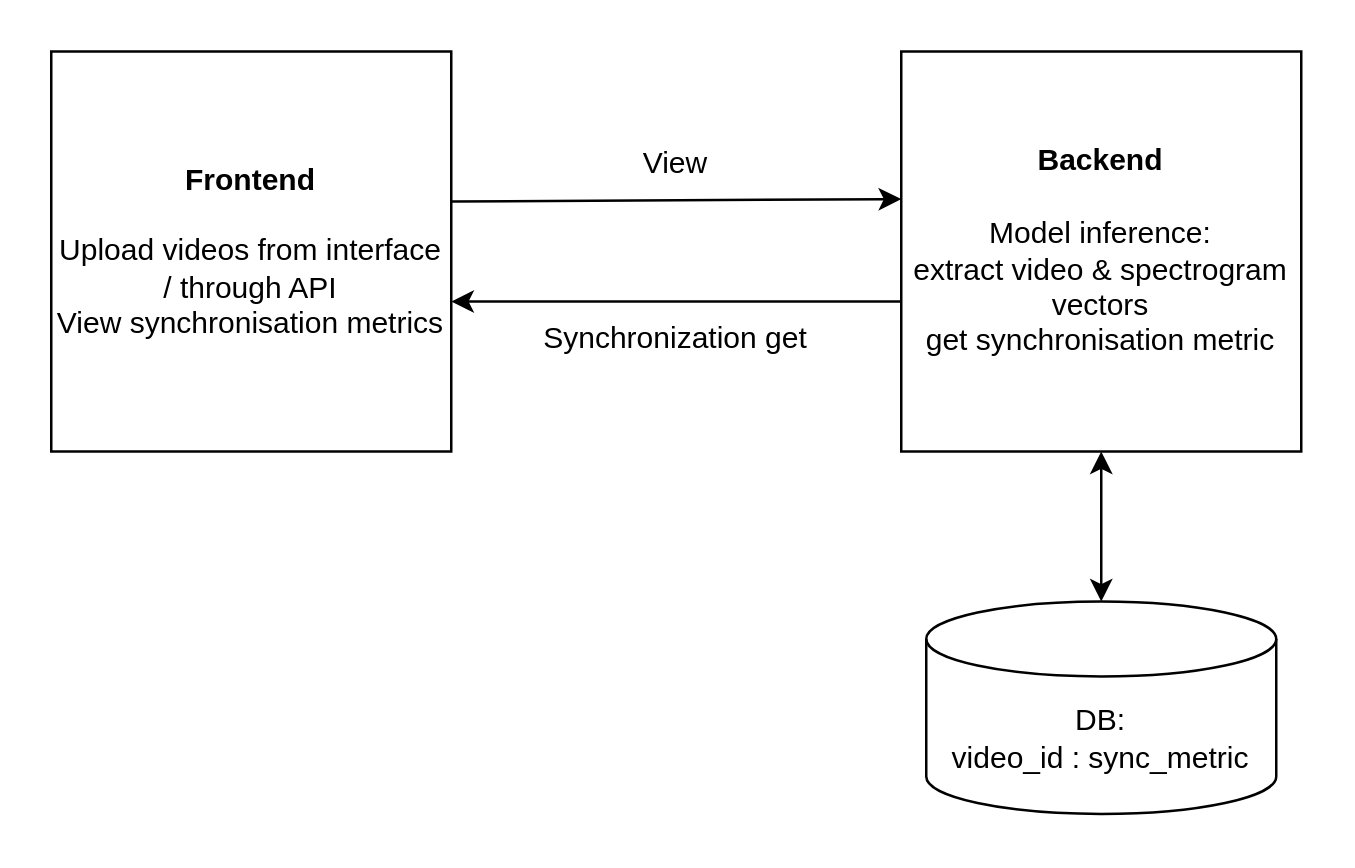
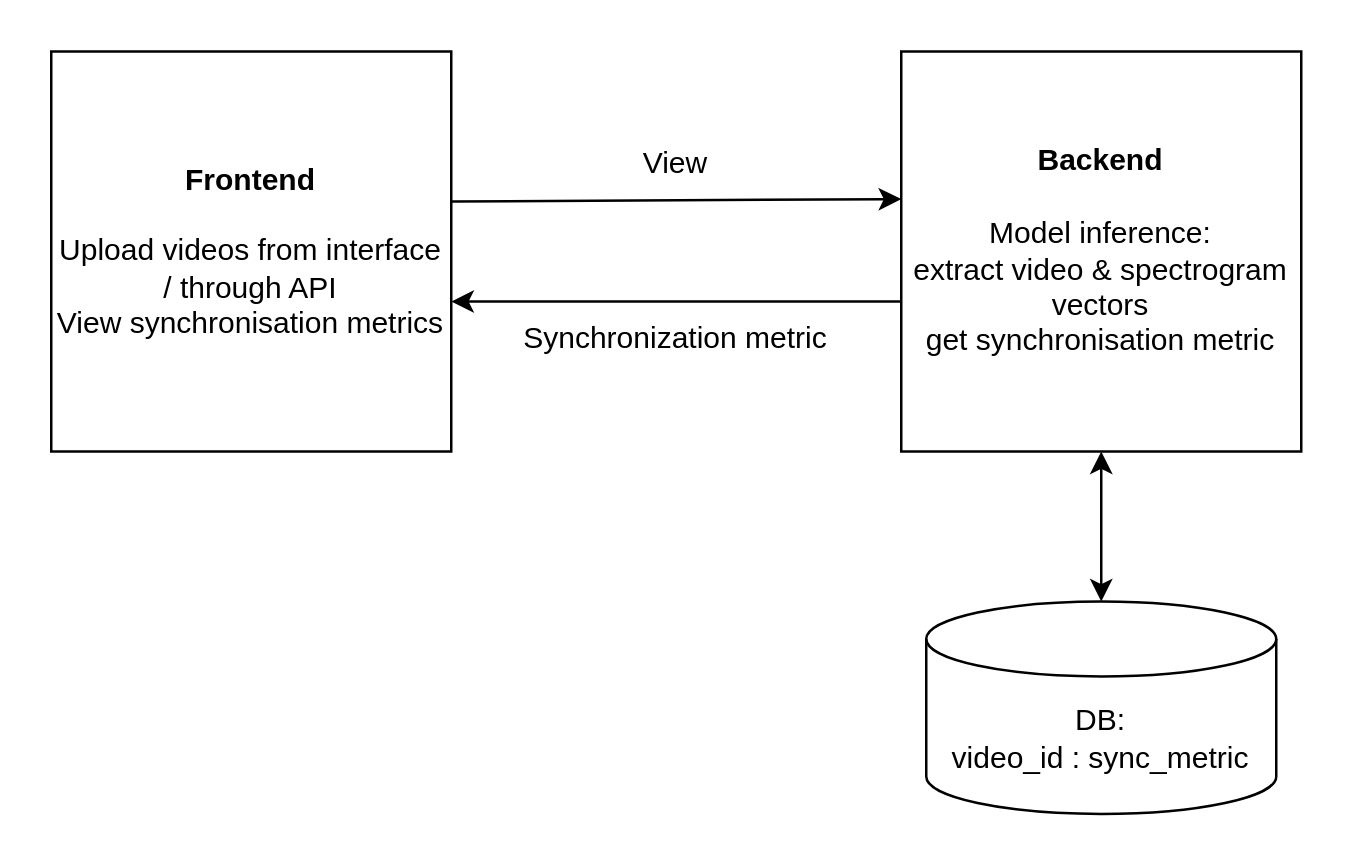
  <mxCell id="0" />
  <mxCell id="1" parent="0" />
  <mxCell id="2" value="&lt;b&gt;Backend&lt;br&gt;&lt;/b&gt;&lt;br&gt;Model inference:&lt;br&gt;extract video &amp;amp; spectrogram vectors&lt;br&gt;get synchronisation metric" style="whiteSpace=wrap;html=1;aspect=fixed;" vertex="1" parent="1"><mxGeometry x="360" y="20" width="160" height="160" as="geometry" /></mxCell>
  <mxCell id="3" value="DB:&lt;br&gt;video_id : sync_metric" style="shape=cylinder3;whiteSpace=wrap;html=1;boundedLbl=1;backgroundOutline=1;size=15;" vertex="1" parent="1"><mxGeometry x="370" y="240" width="140" height="85" as="geometry" /></mxCell>
  <mxCell id="4" value="" style="endArrow=classic;html=1;rounded=0;entryX=0;entryY=0.369;entryDx=0;entryDy=0;entryPerimeter=0;" edge="1" parent="1" target="2"><mxGeometry width="50" height="50" relative="1" as="geometry"><mxPoint x="180" y="80" as="sourcePoint" /><mxPoint x="220" y="20" as="targetPoint" /></mxGeometry></mxCell>
  <mxCell id="5" value="" style="endArrow=classic;html=1;rounded=0;" edge="1" parent="1"><mxGeometry width="50" height="50" relative="1" as="geometry"><mxPoint x="360" y="120" as="sourcePoint" /><mxPoint x="180" y="120" as="targetPoint" /></mxGeometry></mxCell>
  <mxCell id="6" value="" style="endArrow=classic;startArrow=classic;html=1;rounded=0;entryX=0.5;entryY=1;entryDx=0;entryDy=0;exitX=0.5;exitY=0;exitDx=0;exitDy=0;exitPerimeter=0;" edge="1" parent="1" source="3" target="2"><mxGeometry width="50" height="50" relative="1" as="geometry"><mxPoint x="330" y="260" as="sourcePoint" /><mxPoint x="380" y="210" as="targetPoint" /></mxGeometry></mxCell>
  <mxCell id="7" value="View" style="text;html=1;strokeColor=none;fillColor=none;align=center;verticalAlign=middle;whiteSpace=wrap;rounded=0;" vertex="1" parent="1"><mxGeometry x="240" y="50" width="60" height="30" as="geometry" /></mxCell>
- <mxCell id="8" value="Synchronization get" style="text;html=1;strokeColor=none;fillColor=none;align=center;verticalAlign=middle;whiteSpace=wrap;rounded=0;" vertex="1" parent="1"><mxGeometry x="185" y="120" width="170" height="30" as="geometry" /></mxCell>
+ <mxCell id="8" value="Synchronization metric" style="text;html=1;strokeColor=none;fillColor=none;align=center;verticalAlign=middle;whiteSpace=wrap;rounded=0;" vertex="1" parent="1"><mxGeometry x="185" y="120" width="170" height="30" as="geometry" /></mxCell>
  <mxCell id="9" value="&lt;b&gt;Frontend&lt;br&gt;&lt;/b&gt;&lt;br&gt;Upload videos from interface / through API&lt;br&gt;View synchronisation metrics" style="whiteSpace=wrap;html=1;aspect=fixed;" vertex="1" parent="1"><mxGeometry y="20" width="160" height="160" as="geometry" x="20" /></mxCell>
